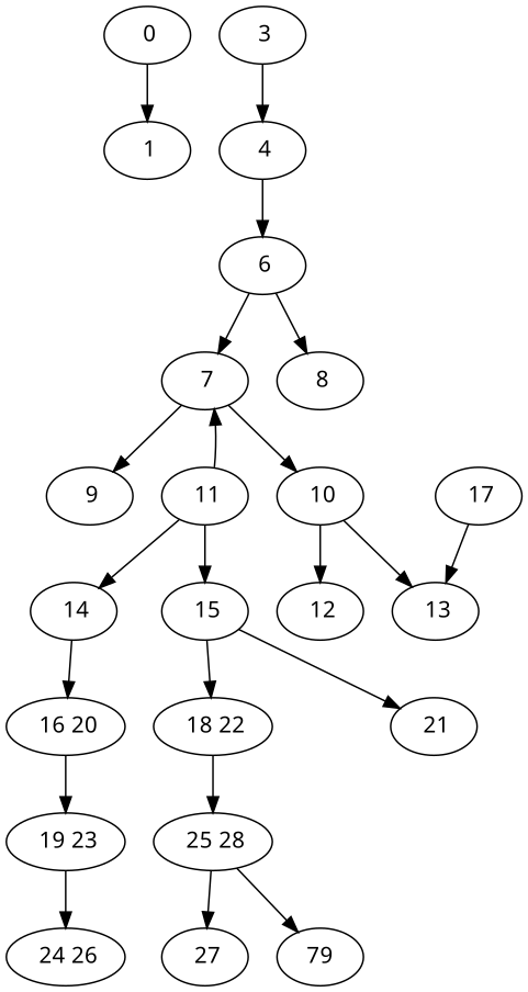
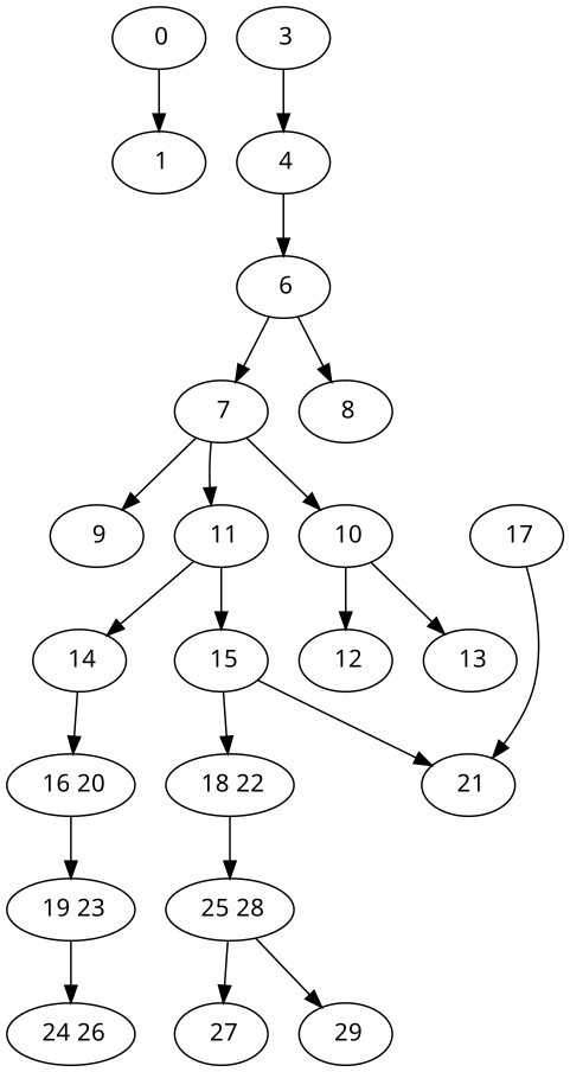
  digraph {
    fontname="Noto Sans"
    node [fontname="Noto Sans"]
    edge [fontname="Noto Sans"]
    " 0"
    " 1"
    " 3"
    " 4"
    " 6"
    " 7"
    " 8"
    " 9"
    " 11"
    " 10"
    " 14"
    " 15"
    " 12"
    " 13"
    " 16 20"
    " 18 22"
    " 21"
    " 19 23"
    " 24 26"
    " 17"
    " 25 28"
    " 27"
-   " 29" [label=79]
+   " 29"
    " 0" -> " 1"
    " 3" -> " 4"
    " 4" -> " 6"
    " 6" -> " 7"
    " 6" -> " 8"
    " 7" -> " 9"
-   " 11" -> " 7"
+   " 7" -> " 11"
    " 7" -> " 10"
    " 11" -> " 14"
    " 11" -> " 15"
    " 10" -> " 12"
    " 10" -> " 13"
    " 14" -> " 16 20"
    " 15" -> " 18 22"
    " 15" -> " 21"
    " 16 20" -> " 19 23"
    " 18 22" -> " 25 28"
    " 19 23" -> " 24 26"
-   " 17" -> " 13"
+   " 17" -> " 21"
    " 25 28" -> " 27"
    " 25 28" -> " 29"
  }
